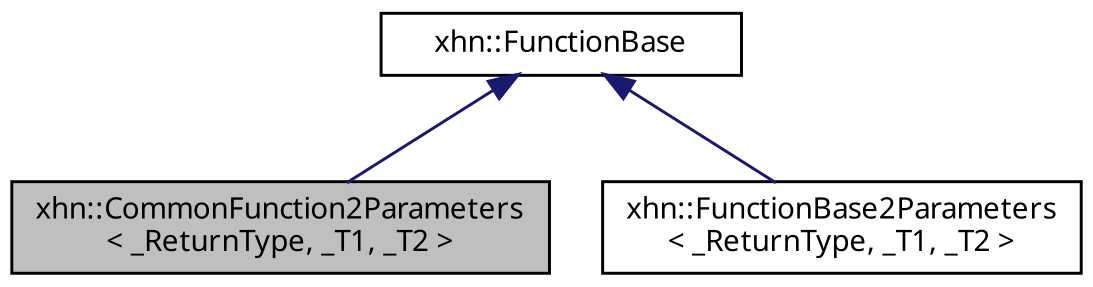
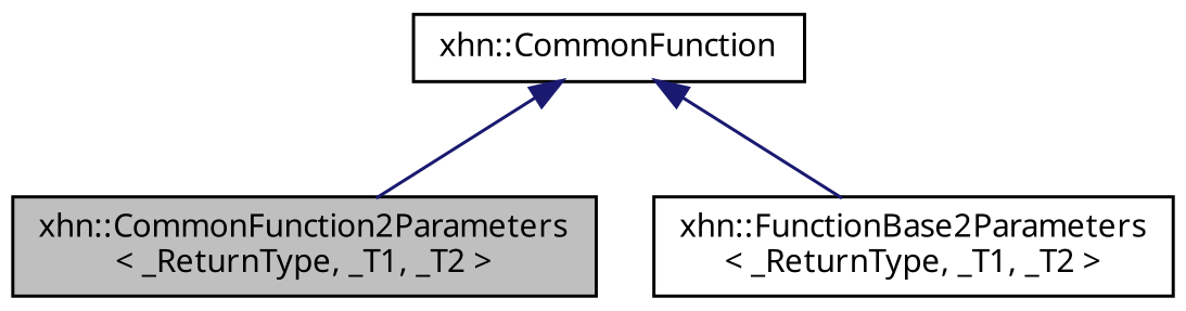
  digraph {
    fontname="Noto Sans"
    node [color=black fillcolor=white fontname="Noto Sans" fontsize=10 shape=record style=filled]
    edge [color=midnightblue dir=back fontname="Noto Sans" fontsize=10 labelfontname=Helvetica labelfontsize=10 style=solid]
    n1 [fillcolor=grey75 fontcolor=black height=0.2 label="xhn::CommonFunction2Parameters\l\< _ReturnType, _T1, _T2 \>" width=0.4]
    n2 [height=0.2 label="xhn::FunctionBase2Parameters\l\< _ReturnType, _T1, _T2 \>" width=0.4]
-   n3 [height=0.2 label="xhn::FunctionBase" width=0.4]
+   n3 [height=0.2 label="xhn::CommonFunction" width=0.4]
    n3 -> n1
    n3 -> n2
  }
